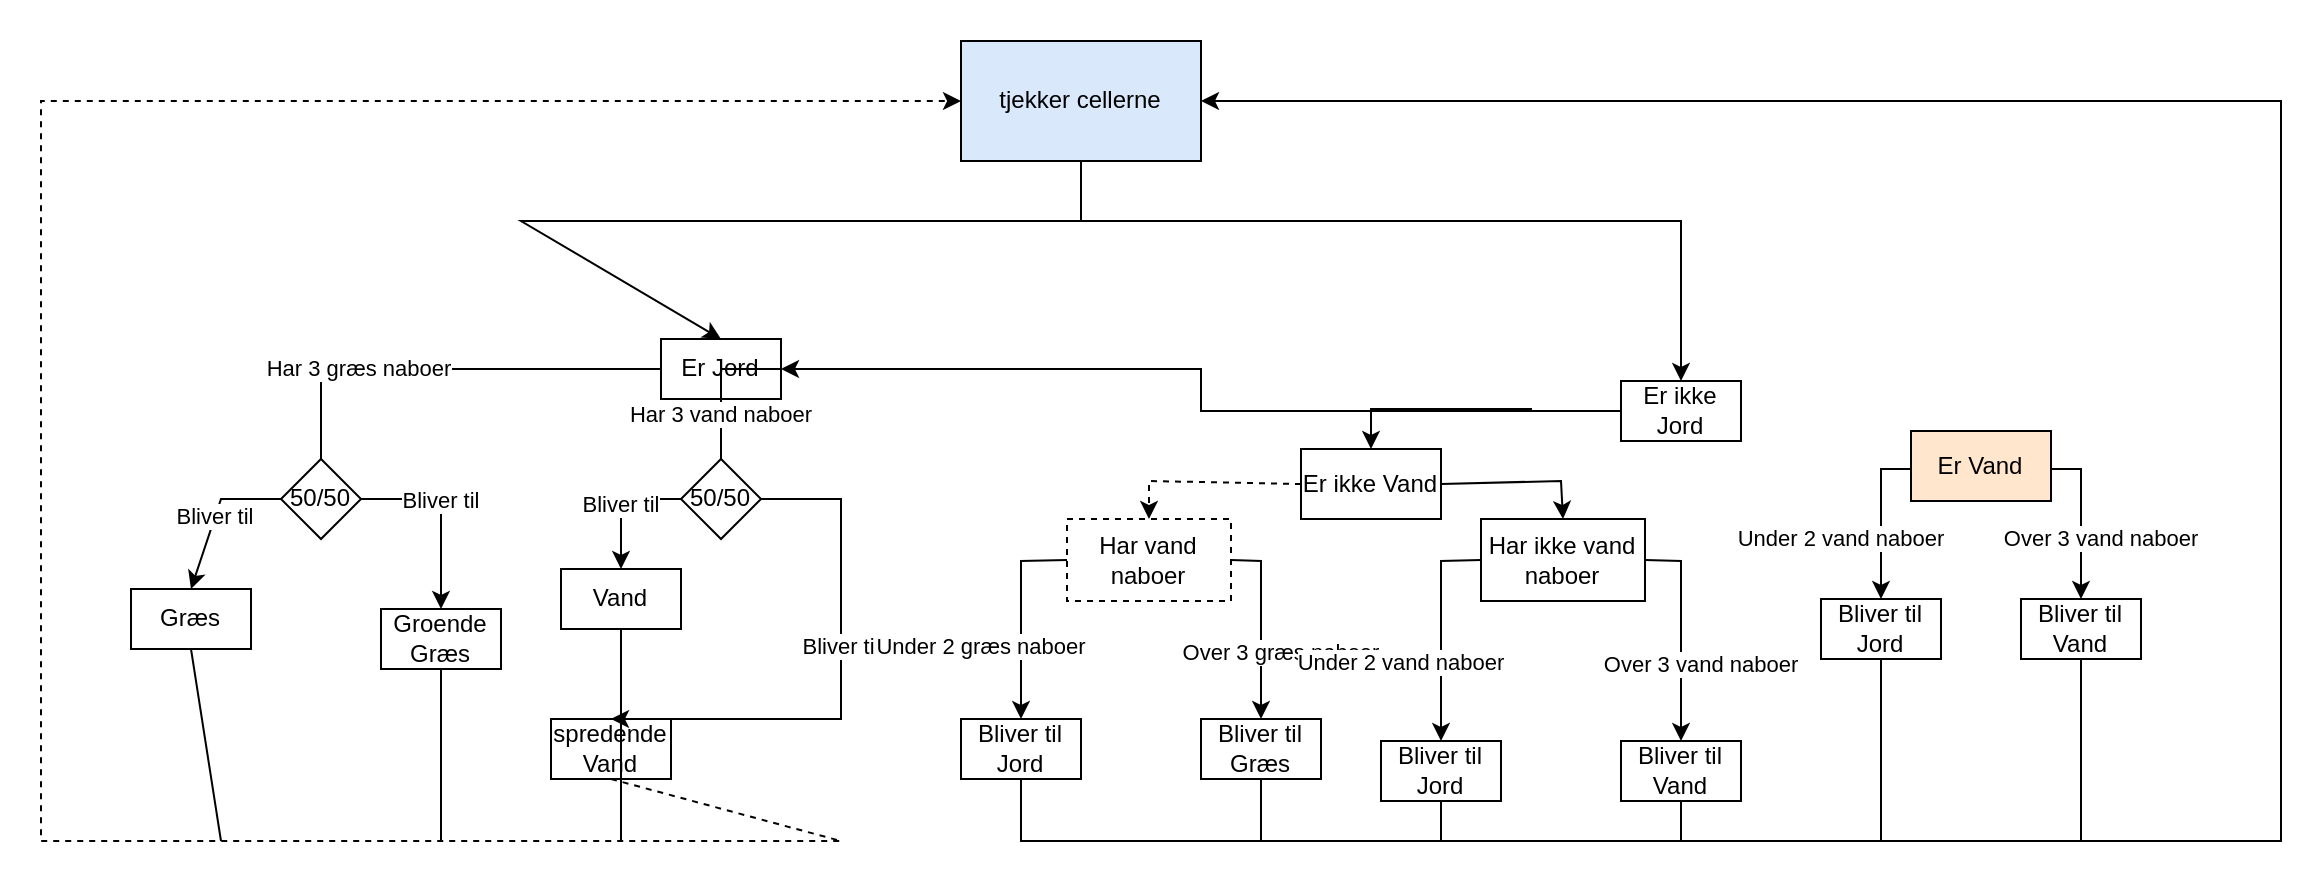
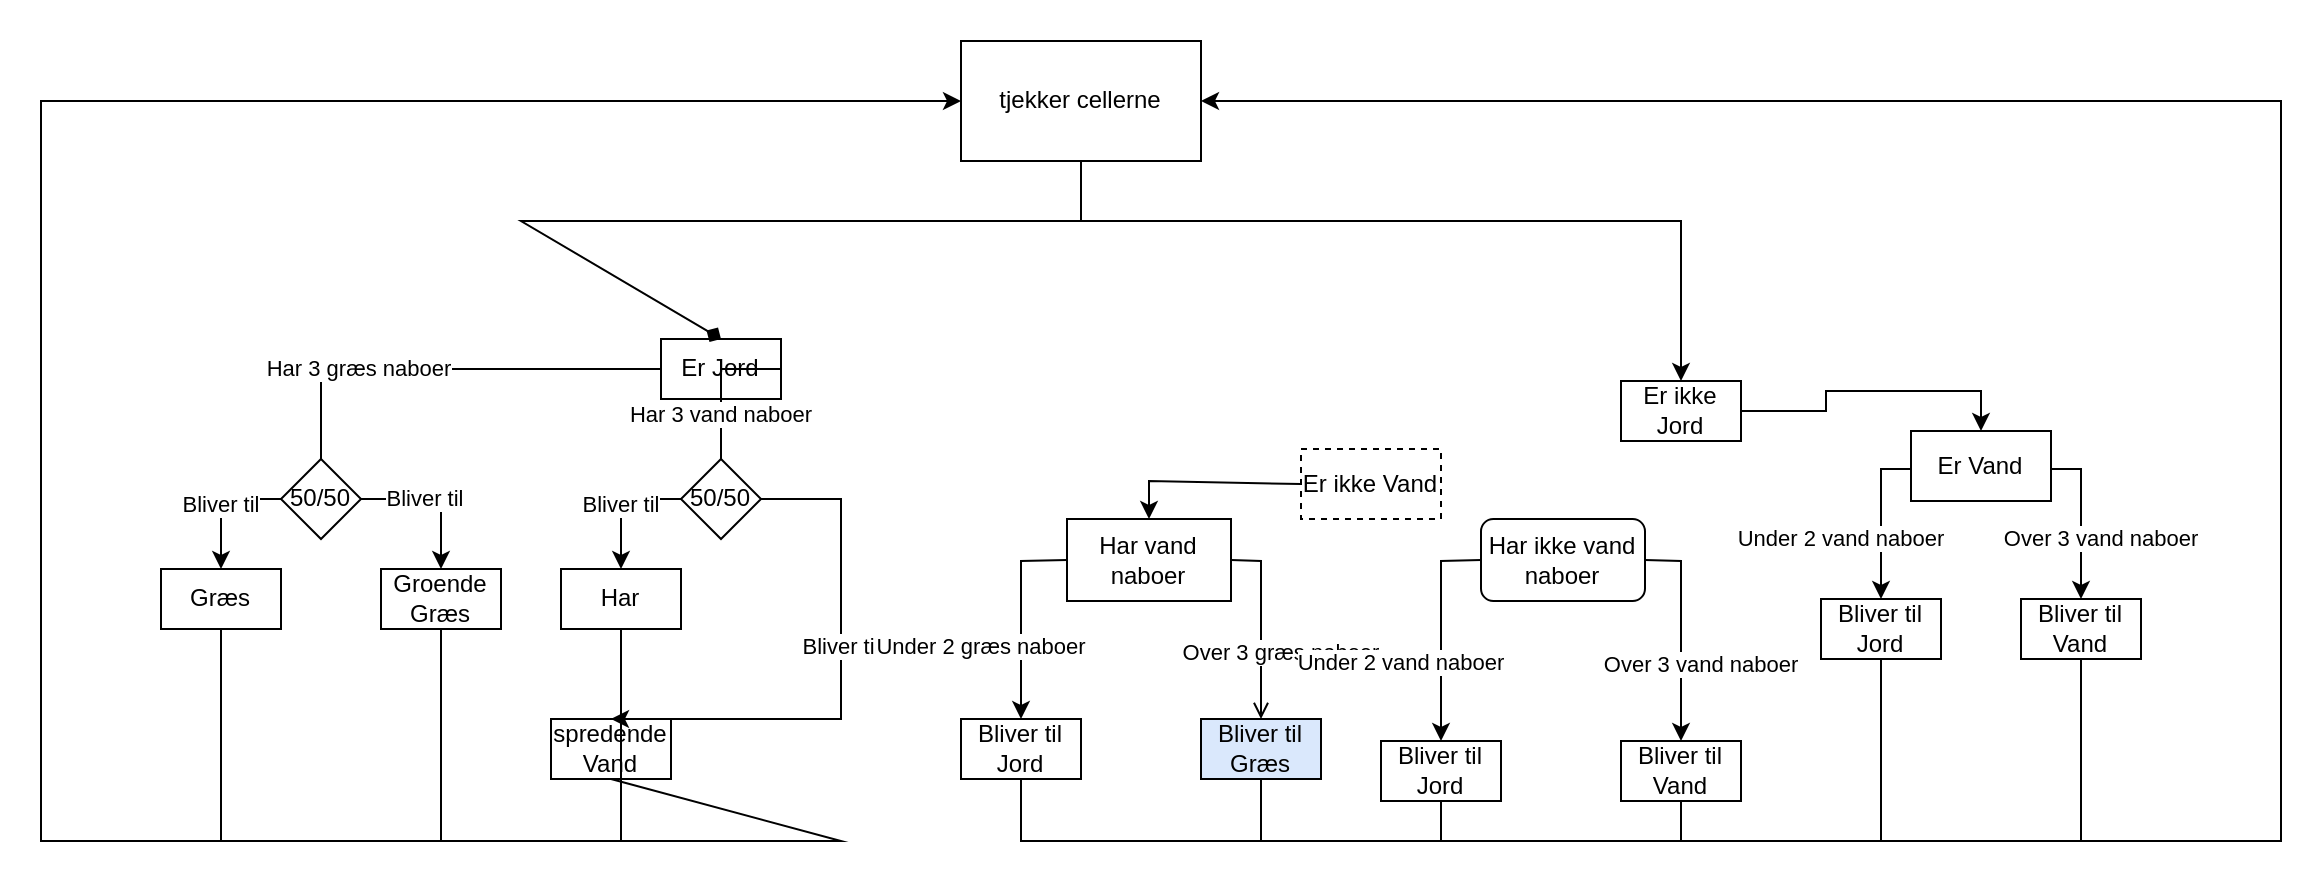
  <mxCell id="0" />
  <mxCell id="1" parent="0" />
- <mxCell id="2" value="tjekker cellerne" style="rounded=0;whiteSpace=wrap;html=1;fillColor=#dae8fc;" parent="1" vertex="1"><mxGeometry x="480" y="20" width="120" height="60" as="geometry" /></mxCell>
+ <mxCell id="2" value="tjekker cellerne" style="rounded=0;whiteSpace=wrap;html=1;" parent="1" vertex="1"><mxGeometry x="480" y="20" width="120" height="60" as="geometry" /></mxCell>
  <mxCell id="3" value="Er Jord" style="rounded=0;whiteSpace=wrap;html=1;" parent="1" vertex="1"><mxGeometry x="330" y="169" width="60" height="30" as="geometry" /></mxCell>
- <mxCell id="4" value="" style="endArrow=classic;html=1;rounded=0;exitX=0.5;exitY=1;exitDx=0;exitDy=0;entryX=0.5;entryY=0;entryDx=0;entryDy=0;" parent="1" source="2" target="3" edge="1"><mxGeometry width="50" height="50" relative="1" as="geometry"><mxPoint x="410" y="300" as="sourcePoint" /><mxPoint x="460" y="250" as="targetPoint" /><Array as="points"><mxPoint x="540" y="110" /><mxPoint x="260" y="110" /></Array></mxGeometry></mxCell>
- <mxCell id="5" value="Græs" style="rounded=0;whiteSpace=wrap;html=1;" parent="1" vertex="1"><mxGeometry x="65" y="294" width="60" height="30" as="geometry" /></mxCell>
+ <mxCell id="4" value="" style="endArrow=diamond;html=1;rounded=0;exitX=0.5;exitY=1;exitDx=0;exitDy=0;entryX=0.5;entryY=0;entryDx=0;entryDy=0;" parent="1" source="2" target="3" edge="1"><mxGeometry width="50" height="50" relative="1" as="geometry"><mxPoint x="410" y="300" as="sourcePoint" /><mxPoint x="460" y="250" as="targetPoint" /><Array as="points"><mxPoint x="540" y="110" /><mxPoint x="260" y="110" /></Array></mxGeometry></mxCell>
+ <mxCell id="5" value="Græs" style="rounded=0;whiteSpace=wrap;html=1;" parent="1" vertex="1"><mxGeometry x="80" y="284" width="60" height="30" as="geometry" /></mxCell>
  <mxCell id="6" value="50/50" style="rhombus;whiteSpace=wrap;html=1;" parent="1" vertex="1"><mxGeometry x="140" y="229" width="40" height="40" as="geometry" /></mxCell>
  <mxCell id="7" value="Har 3 græs naboer" style="endArrow=none;html=1;rounded=0;exitX=0;exitY=0.5;exitDx=0;exitDy=0;entryX=0.5;entryY=0;entryDx=0;entryDy=0;" parent="1" source="3" target="6" edge="1"><mxGeometry x="0.407" width="50" height="50" relative="1" as="geometry"><mxPoint x="260" y="309" as="sourcePoint" /><mxPoint x="310" y="259" as="targetPoint" /><Array as="points"><mxPoint x="160" y="184" /></Array><mxPoint as="offset" /></mxGeometry></mxCell>
- <mxCell id="8" value="Groende Græs" style="rounded=0;whiteSpace=wrap;html=1;" parent="1" vertex="1"><mxGeometry x="190" y="304" width="60" height="30" as="geometry" /></mxCell>
+ <mxCell id="8" value="Groende Græs" style="rounded=0;whiteSpace=wrap;html=1;" parent="1" vertex="1"><mxGeometry x="190" y="284" width="60" height="30" as="geometry" /></mxCell>
  <mxCell id="9" value="Bliver til" style="edgeStyle=orthogonalEdgeStyle;rounded=0;orthogonalLoop=1;jettySize=auto;html=1;entryX=0.5;entryY=0;entryDx=0;entryDy=0;exitX=1;exitY=0.5;exitDx=0;exitDy=0;" parent="1" source="6" target="8" edge="1"><mxGeometry x="-0.143" relative="1" as="geometry"><mxPoint x="150" y="259" as="sourcePoint" /><mxPoint x="110" y="289" as="targetPoint" /><Array as="points"><mxPoint x="220" y="249" /></Array><mxPoint as="offset" /></mxGeometry></mxCell>
  <mxCell id="10" value="Bliver til" style="endArrow=classic;html=1;rounded=0;exitX=0;exitY=0.5;exitDx=0;exitDy=0;entryX=0.5;entryY=0;entryDx=0;entryDy=0;" parent="1" source="6" target="5" edge="1"><mxGeometry width="50" height="50" relative="1" as="geometry"><mxPoint x="340" y="289" as="sourcePoint" /><mxPoint x="390" y="239" as="targetPoint" /><Array as="points"><mxPoint x="110" y="249" /></Array></mxGeometry></mxCell>
- <mxCell id="11" value="Vand" style="rounded=0;whiteSpace=wrap;html=1;" parent="1" vertex="1"><mxGeometry x="280" y="284" width="60" height="30" as="geometry" /></mxCell>
+ <mxCell id="11" value="Har" style="rounded=0;whiteSpace=wrap;html=1;" parent="1" vertex="1"><mxGeometry x="280" y="284" width="60" height="30" as="geometry" /></mxCell>
  <mxCell id="12" value="50/50" style="rhombus;whiteSpace=wrap;html=1;" parent="1" vertex="1"><mxGeometry x="340" y="229" width="40" height="40" as="geometry" /></mxCell>
  <mxCell id="13" value="Har 3 vand naboer" style="endArrow=none;html=1;rounded=0;exitX=1;exitY=0.5;exitDx=0;exitDy=0;entryX=0.5;entryY=0;entryDx=0;entryDy=0;" parent="1" source="3" target="12" edge="1"><mxGeometry x="0.407" width="50" height="50" relative="1" as="geometry"><mxPoint x="260" y="184" as="sourcePoint" /><mxPoint x="440" y="324" as="targetPoint" /><Array as="points"><mxPoint x="360" y="184" /></Array><mxPoint as="offset" /></mxGeometry></mxCell>
  <mxCell id="14" value="spredende Vand" style="rounded=0;whiteSpace=wrap;html=1;" parent="1" vertex="1"><mxGeometry x="275" y="359" width="60" height="30" as="geometry" /></mxCell>
  <mxCell id="15" value="Bliver til" style="edgeStyle=orthogonalEdgeStyle;rounded=0;orthogonalLoop=1;jettySize=auto;html=1;entryX=0.5;entryY=0;entryDx=0;entryDy=0;exitX=1;exitY=0.5;exitDx=0;exitDy=0;" parent="1" source="12" target="14" edge="1"><mxGeometry x="-0.143" relative="1" as="geometry"><mxPoint x="350" y="259" as="sourcePoint" /><mxPoint x="310" y="289" as="targetPoint" /><Array as="points"><mxPoint x="420" y="249" /></Array><mxPoint as="offset" /></mxGeometry></mxCell>
  <mxCell id="16" value="Bliver til" style="endArrow=classic;html=1;rounded=0;exitX=0;exitY=0.5;exitDx=0;exitDy=0;entryX=0.5;entryY=0;entryDx=0;entryDy=0;" parent="1" source="12" target="11" edge="1"><mxGeometry width="50" height="50" relative="1" as="geometry"><mxPoint x="540" y="289" as="sourcePoint" /><mxPoint x="590" y="239" as="targetPoint" /><Array as="points"><mxPoint x="310" y="249" /></Array></mxGeometry></mxCell>
  <mxCell id="17" value="Under 2 græs naboer" style="endArrow=classic;html=1;rounded=0;exitX=0;exitY=0.5;exitDx=0;exitDy=0;entryX=0.5;entryY=0;entryDx=0;entryDy=0;" parent="1" source="30" target="19" edge="1"><mxGeometry x="0.294" y="-20" width="50" height="50" relative="1" as="geometry"><mxPoint x="550" y="335" as="sourcePoint" /><mxPoint x="530" y="400" as="targetPoint" /><Array as="points"><mxPoint x="510" y="280" /></Array><mxPoint as="offset" /></mxGeometry></mxCell>
- <mxCell id="18" value="Over 3 græs naboer" style="endArrow=classic;html=1;rounded=0;exitX=1;exitY=0.5;exitDx=0;exitDy=0;entryX=0.5;entryY=0;entryDx=0;entryDy=0;" parent="1" source="30" target="20" edge="1"><mxGeometry x="0.294" y="10" width="50" height="50" relative="1" as="geometry"><mxPoint x="610" y="335" as="sourcePoint" /><mxPoint x="630" y="360" as="targetPoint" /><Array as="points"><mxPoint x="630" y="280" /></Array><mxPoint as="offset" /></mxGeometry></mxCell>
+ <mxCell id="18" value="Over 3 græs naboer" style="endArrow=open;html=1;rounded=0;exitX=1;exitY=0.5;exitDx=0;exitDy=0;entryX=0.5;entryY=0;entryDx=0;entryDy=0;" parent="1" source="30" target="20" edge="1"><mxGeometry x="0.294" y="10" width="50" height="50" relative="1" as="geometry"><mxPoint x="610" y="335" as="sourcePoint" /><mxPoint x="630" y="360" as="targetPoint" /><Array as="points"><mxPoint x="630" y="280" /></Array><mxPoint as="offset" /></mxGeometry></mxCell>
  <mxCell id="19" value="Bliver til Jord" style="rounded=0;whiteSpace=wrap;html=1;" parent="1" vertex="1"><mxGeometry x="480" y="359" width="60" height="30" as="geometry" /></mxCell>
- <mxCell id="20" value="Bliver til Græs" style="rounded=0;whiteSpace=wrap;html=1;" parent="1" vertex="1"><mxGeometry x="600" y="359" width="60" height="30" as="geometry" /></mxCell>
+ <mxCell id="20" value="Bliver til Græs" style="rounded=0;whiteSpace=wrap;html=1;fillColor=#dae8fc;" parent="1" vertex="1"><mxGeometry x="600" y="359" width="60" height="30" as="geometry" /></mxCell>
  <mxCell id="21" value="Under 2 vand naboer" style="endArrow=classic;html=1;rounded=0;exitX=0;exitY=0.5;exitDx=0;exitDy=0;entryX=0.5;entryY=0;entryDx=0;entryDy=0;" parent="1" target="23" edge="1"><mxGeometry x="0.294" y="-20" width="50" height="50" relative="1" as="geometry"><mxPoint x="960" y="234" as="sourcePoint" /><mxPoint x="940" y="299" as="targetPoint" /><Array as="points"><mxPoint x="940" y="234" /></Array><mxPoint as="offset" /></mxGeometry></mxCell>
  <mxCell id="22" value="Over 3 vand naboer" style="endArrow=classic;html=1;rounded=0;exitX=1;exitY=0.5;exitDx=0;exitDy=0;entryX=0.5;entryY=0;entryDx=0;entryDy=0;" parent="1" target="24" edge="1"><mxGeometry x="0.294" y="10" width="50" height="50" relative="1" as="geometry"><mxPoint x="1020" y="234" as="sourcePoint" /><mxPoint x="1040" y="259" as="targetPoint" /><Array as="points"><mxPoint x="1040" y="234" /></Array><mxPoint as="offset" /></mxGeometry></mxCell>
  <mxCell id="23" value="Bliver til Jord" style="rounded=0;whiteSpace=wrap;html=1;" parent="1" vertex="1"><mxGeometry x="910" y="299" width="60" height="30" as="geometry" /></mxCell>
  <mxCell id="24" value="Bliver til Vand" style="rounded=0;whiteSpace=wrap;html=1;" parent="1" vertex="1"><mxGeometry x="1010" y="299" width="60" height="30" as="geometry" /></mxCell>
- <mxCell id="25" value="" style="edgeStyle=orthogonalEdgeStyle;rounded=0;orthogonalLoop=1;jettySize=auto;html=1;" edge="1" parent="1" source="27" target="28"><mxGeometry relative="1" as="geometry" /></mxCell>
- <mxCell id="26" style="edgeStyle=orthogonalEdgeStyle;rounded=0;orthogonalLoop=1;jettySize=auto;html=1;" edge="1" parent="1" source="27" target="3"><mxGeometry relative="1" as="geometry" /></mxCell>
+ <mxCell id="26" style="edgeStyle=orthogonalEdgeStyle;rounded=0;orthogonalLoop=1;jettySize=auto;html=1;entryX=0.5;entryY=0;entryDx=0;entryDy=0;" edge="1" parent="1" source="27" target="29"><mxGeometry relative="1" as="geometry" /></mxCell>
  <mxCell id="27" value="Er ikke Jord" style="rounded=0;whiteSpace=wrap;html=1;" vertex="1" parent="1"><mxGeometry x="810" y="190" width="60" height="30" as="geometry" /></mxCell>
- <mxCell id="28" value="Er ikke Vand" style="rounded=0;whiteSpace=wrap;html=1;" vertex="1" parent="1"><mxGeometry x="650" y="224" width="70" height="35" as="geometry" /></mxCell>
- <mxCell id="29" value="Er Vand" style="rounded=0;whiteSpace=wrap;html=1;fillColor=#ffe6cc;" vertex="1" parent="1"><mxGeometry x="955" y="215" width="70" height="35" as="geometry" /></mxCell>
- <mxCell id="30" value="Har vand naboer" style="rounded=0;whiteSpace=wrap;html=1;dashed=1;" vertex="1" parent="1"><mxGeometry x="533" y="259" width="82" height="41" as="geometry" /></mxCell>
- <mxCell id="31" value="Har ikke vand naboer" style="rounded=0;whiteSpace=wrap;html=1;" vertex="1" parent="1"><mxGeometry x="740" y="259" width="82" height="41" as="geometry" /></mxCell>
+ <mxCell id="28" value="Er ikke Vand" style="rounded=0;whiteSpace=wrap;html=1;dashed=1;" vertex="1" parent="1"><mxGeometry x="650" y="224" width="70" height="35" as="geometry" /></mxCell>
+ <mxCell id="29" value="Er Vand" style="rounded=0;whiteSpace=wrap;html=1;" vertex="1" parent="1"><mxGeometry x="955" y="215" width="70" height="35" as="geometry" /></mxCell>
+ <mxCell id="30" value="Har vand naboer" style="rounded=0;whiteSpace=wrap;html=1;" vertex="1" parent="1"><mxGeometry x="533" y="259" width="82" height="41" as="geometry" /></mxCell>
+ <mxCell id="31" value="Har ikke vand naboer" style="whiteSpace=wrap;html=1;rounded=1;" vertex="1" parent="1"><mxGeometry x="740" y="259" width="82" height="41" as="geometry" /></mxCell>
  <mxCell id="32" value="Bliver til Jord" style="rounded=0;whiteSpace=wrap;html=1;" vertex="1" parent="1"><mxGeometry x="690" y="370" width="60" height="30" as="geometry" /></mxCell>
  <mxCell id="33" value="Bliver til Vand" style="rounded=0;whiteSpace=wrap;html=1;" vertex="1" parent="1"><mxGeometry x="810" y="370" width="60" height="30" as="geometry" /></mxCell>
  <mxCell id="34" value="Under 2 vand naboer" style="endArrow=classic;html=1;rounded=0;exitX=0;exitY=0.5;exitDx=0;exitDy=0;entryX=0.5;entryY=0;entryDx=0;entryDy=0;" edge="1" parent="1" source="31" target="32"><mxGeometry x="0.294" y="-20" width="50" height="50" relative="1" as="geometry"><mxPoint x="780" y="305" as="sourcePoint" /><mxPoint x="760" y="370" as="targetPoint" /><Array as="points"><mxPoint x="720" y="280" /></Array><mxPoint as="offset" /></mxGeometry></mxCell>
  <mxCell id="35" value="Over 3 vand naboer" style="endArrow=classic;html=1;rounded=0;exitX=1;exitY=0.5;exitDx=0;exitDy=0;entryX=0.5;entryY=0;entryDx=0;entryDy=0;" edge="1" parent="1" source="31" target="33"><mxGeometry x="0.294" y="10" width="50" height="50" relative="1" as="geometry"><mxPoint x="900" y="359" as="sourcePoint" /><mxPoint x="920" y="424" as="targetPoint" /><Array as="points"><mxPoint x="840" y="280" /></Array><mxPoint as="offset" /></mxGeometry></mxCell>
  <mxCell id="36" value="" style="endArrow=classic;html=1;rounded=0;entryX=0.5;entryY=0;entryDx=0;entryDy=0;" edge="1" parent="1" target="27"><mxGeometry width="50" height="50" relative="1" as="geometry"><mxPoint x="540" y="110" as="sourcePoint" /><mxPoint x="770" y="240" as="targetPoint" /><Array as="points"><mxPoint x="840" y="110" /></Array></mxGeometry></mxCell>
- <mxCell id="37" value="" style="endArrow=classic;html=1;rounded=0;exitX=0;exitY=0.5;exitDx=0;exitDy=0;entryX=0.5;entryY=0;entryDx=0;entryDy=0;dashed=1;" edge="1" parent="1" source="28" target="30"><mxGeometry width="50" height="50" relative="1" as="geometry"><mxPoint x="720" y="290" as="sourcePoint" /><mxPoint x="770" y="240" as="targetPoint" /><Array as="points"><mxPoint x="574" y="240" /></Array></mxGeometry></mxCell>
- <mxCell id="38" value="" style="endArrow=classic;html=1;rounded=0;exitX=1;exitY=0.5;exitDx=0;exitDy=0;entryX=0.5;entryY=0;entryDx=0;entryDy=0;" edge="1" parent="1" source="28" target="31"><mxGeometry width="50" height="50" relative="1" as="geometry"><mxPoint x="720" y="290" as="sourcePoint" /><mxPoint x="770" y="240" as="targetPoint" /><Array as="points"><mxPoint x="780" y="240" /></Array></mxGeometry></mxCell>
- <mxCell id="39" value="" style="endArrow=classic;html=1;rounded=0;exitX=0.5;exitY=1;exitDx=0;exitDy=0;entryX=0;entryY=0.5;entryDx=0;entryDy=0;dashed=1;" edge="1" parent="1" source="14" target="2"><mxGeometry width="50" height="50" relative="1" as="geometry"><mxPoint x="360" y="500" as="sourcePoint" /><mxPoint x="410" y="450" as="targetPoint" /><Array as="points"><mxPoint x="420" y="420" /><mxPoint x="20" y="420" /><mxPoint x="20" y="50" /></Array></mxGeometry></mxCell>
+ <mxCell id="37" value="" style="endArrow=classic;html=1;rounded=0;exitX=0;exitY=0.5;exitDx=0;exitDy=0;entryX=0.5;entryY=0;entryDx=0;entryDy=0;" edge="1" parent="1" source="28" target="30"><mxGeometry width="50" height="50" relative="1" as="geometry"><mxPoint x="720" y="290" as="sourcePoint" /><mxPoint x="770" y="240" as="targetPoint" /><Array as="points"><mxPoint x="574" y="240" /></Array></mxGeometry></mxCell>
+ <mxCell id="39" value="" style="endArrow=classic;html=1;rounded=0;exitX=0.5;exitY=1;exitDx=0;exitDy=0;entryX=0;entryY=0.5;entryDx=0;entryDy=0;" edge="1" parent="1" source="14" target="2"><mxGeometry width="50" height="50" relative="1" as="geometry"><mxPoint x="360" y="500" as="sourcePoint" /><mxPoint x="410" y="450" as="targetPoint" /><Array as="points"><mxPoint x="420" y="420" /><mxPoint x="20" y="420" /><mxPoint x="20" y="50" /></Array></mxGeometry></mxCell>
  <mxCell id="40" value="" style="endArrow=none;html=1;rounded=0;entryX=0.5;entryY=1;entryDx=0;entryDy=0;" edge="1" parent="1" target="11"><mxGeometry width="50" height="50" relative="1" as="geometry"><mxPoint x="310" y="420" as="sourcePoint" /><mxPoint x="650" y="300" as="targetPoint" /></mxGeometry></mxCell>
  <mxCell id="41" value="" style="endArrow=none;html=1;rounded=0;entryX=0.5;entryY=1;entryDx=0;entryDy=0;" edge="1" parent="1" target="8"><mxGeometry width="50" height="50" relative="1" as="geometry"><mxPoint x="220" y="420" as="sourcePoint" /><mxPoint x="240" y="340" as="targetPoint" /></mxGeometry></mxCell>
  <mxCell id="42" value="" style="endArrow=none;html=1;rounded=0;entryX=0.5;entryY=1;entryDx=0;entryDy=0;" edge="1" parent="1" target="5"><mxGeometry width="50" height="50" relative="1" as="geometry"><mxPoint x="110" y="420" as="sourcePoint" /><mxPoint x="650" y="300" as="targetPoint" /></mxGeometry></mxCell>
  <mxCell id="43" value="" style="endArrow=classic;html=1;rounded=0;exitX=0.5;exitY=1;exitDx=0;exitDy=0;entryX=1;entryY=0.5;entryDx=0;entryDy=0;" edge="1" parent="1" source="19" target="2"><mxGeometry width="50" height="50" relative="1" as="geometry"><mxPoint x="550" y="580" as="sourcePoint" /><mxPoint x="600" y="530" as="targetPoint" /><Array as="points"><mxPoint x="510" y="420" /><mxPoint x="1140" y="420" /><mxPoint x="1140" y="50" /></Array></mxGeometry></mxCell>
  <mxCell id="44" value="" style="endArrow=none;html=1;rounded=0;entryX=0.5;entryY=1;entryDx=0;entryDy=0;" edge="1" parent="1" target="20"><mxGeometry width="50" height="50" relative="1" as="geometry"><mxPoint x="630" y="420" as="sourcePoint" /><mxPoint x="650" y="300" as="targetPoint" /></mxGeometry></mxCell>
  <mxCell id="45" value="" style="endArrow=none;html=1;rounded=0;entryX=0.5;entryY=1;entryDx=0;entryDy=0;" edge="1" parent="1" target="32"><mxGeometry width="50" height="50" relative="1" as="geometry"><mxPoint x="720" y="420" as="sourcePoint" /><mxPoint x="640" y="399" as="targetPoint" /></mxGeometry></mxCell>
  <mxCell id="46" value="" style="endArrow=none;html=1;rounded=0;exitX=0.5;exitY=1;exitDx=0;exitDy=0;" edge="1" parent="1" source="33"><mxGeometry width="50" height="50" relative="1" as="geometry"><mxPoint x="650" y="440" as="sourcePoint" /><mxPoint x="840" y="420" as="targetPoint" /></mxGeometry></mxCell>
  <mxCell id="47" value="" style="endArrow=none;html=1;rounded=0;entryX=0.5;entryY=1;entryDx=0;entryDy=0;" edge="1" parent="1" target="23"><mxGeometry width="50" height="50" relative="1" as="geometry"><mxPoint x="940" y="420" as="sourcePoint" /><mxPoint x="660" y="419" as="targetPoint" /></mxGeometry></mxCell>
  <mxCell id="48" value="" style="endArrow=none;html=1;rounded=0;entryX=0.5;entryY=1;entryDx=0;entryDy=0;" edge="1" parent="1" target="24"><mxGeometry width="50" height="50" relative="1" as="geometry"><mxPoint x="1040" y="420" as="sourcePoint" /><mxPoint x="670" y="429" as="targetPoint" /></mxGeometry></mxCell>
